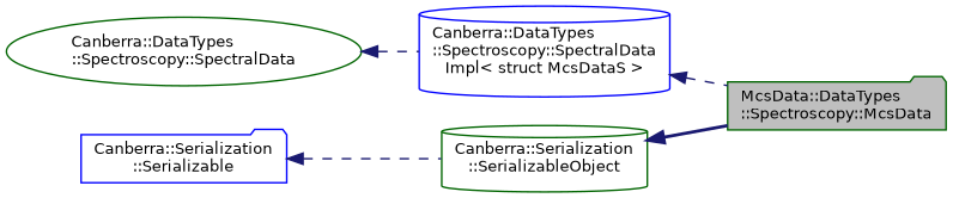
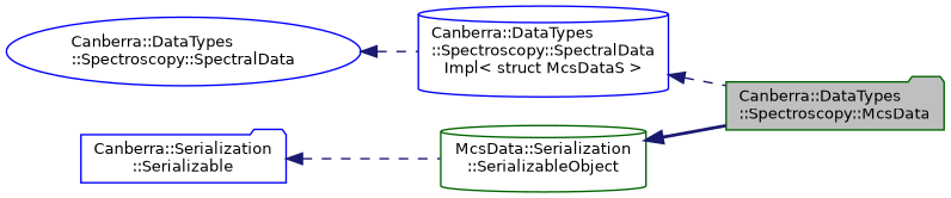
  digraph {
    rankdir=LR
    node [color=blue fillcolor=white fontname=Helvetica fontsize=10 shape=folder style=filled]
    edge [color=midnightblue dir=back fontname=Helvetica fontsize=10 labelfontname=Helvetica labelfontsize=10 style=dashed]
-   n1 [color=darkgreen fillcolor=grey75 fontcolor=black height=0.2 label="McsData::DataTypes\l::Spectroscopy::McsData" width=0.4]
+   n1 [color=darkgreen fillcolor=grey75 fontcolor=black height=0.2 label="Canberra::DataTypes\l::Spectroscopy::McsData" width=0.4]
    n2 [height=0.2 label="Canberra::DataTypes\l::Spectroscopy::SpectralData\lImpl\< struct McsDataS \>" shape=cylinder width=0.4]
-   n3 [color=darkgreen height=0.2 label="Canberra::DataTypes\l::Spectroscopy::SpectralData" shape=ellipse width=0.4]
-   n4 [color=darkgreen height=0.2 label="Canberra::Serialization\l::SerializableObject" shape=cylinder width=0.4]
+   n3 [height=0.2 label="Canberra::DataTypes\l::Spectroscopy::SpectralData" shape=ellipse width=0.4]
+   n4 [color=darkgreen height=0.2 label="McsData::Serialization\l::SerializableObject" shape=cylinder width=0.4]
    n5 [height=0.2 label="Canberra::Serialization\l::Serializable" width=0.4]
    n2 -> n1
    n3 -> n2
    n4 -> n1 [style=bold]
    n5 -> n4
  }
